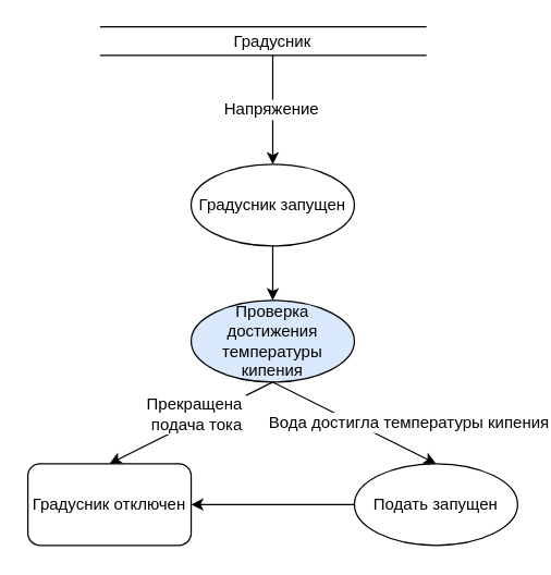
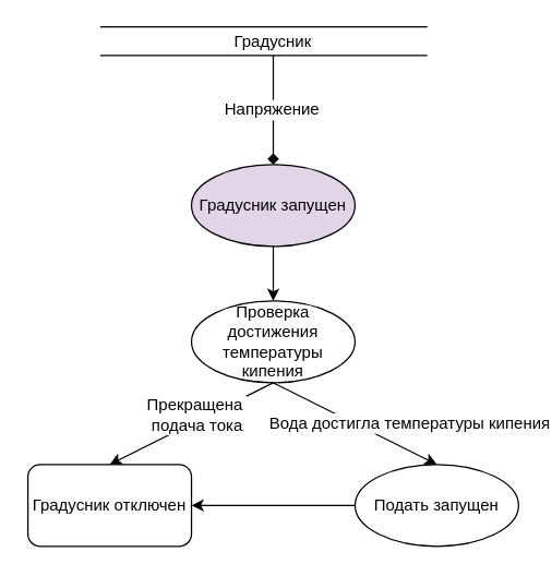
  <mxCell id="0" />
  <mxCell id="1" parent="0" />
  <mxCell id="2" value="" style="shape=link;html=1;width=21;" edge="1" parent="1"><mxGeometry width="50" height="50" relative="1" as="geometry"><mxPoint x="73" y="29.5" as="sourcePoint" /><mxPoint x="313" y="29.5" as="targetPoint" /></mxGeometry></mxCell>
- <mxCell id="3" style="edgeStyle=orthogonalEdgeStyle;rounded=0;orthogonalLoop=1;jettySize=auto;html=1;exitX=0.5;exitY=1;exitDx=0;exitDy=0;entryX=0.5;entryY=0;entryDx=0;entryDy=0;" edge="1" parent="1" source="5" target="7"><mxGeometry relative="1" as="geometry"><mxPoint x="200" y="70" as="targetPoint" /></mxGeometry></mxCell>
+ <mxCell id="3" style="edgeStyle=orthogonalEdgeStyle;rounded=0;orthogonalLoop=1;jettySize=auto;html=1;exitX=0.5;exitY=1;exitDx=0;exitDy=0;entryX=0.5;entryY=0;entryDx=0;entryDy=0;endArrow=diamond;" edge="1" parent="1" source="5" target="7"><mxGeometry relative="1" as="geometry"><mxPoint x="200" y="70" as="targetPoint" /></mxGeometry></mxCell>
  <mxCell id="4" value="Напряжение" style="text;html=1;resizable=0;points=[];align=center;verticalAlign=middle;labelBackgroundColor=#ffffff;" vertex="1" connectable="0" parent="3"><mxGeometry x="-0.025" y="-2" relative="1" as="geometry"><mxPoint as="offset" /></mxGeometry></mxCell>
  <mxCell id="5" value="Градусник" style="text;html=1;strokeColor=none;fillColor=none;align=center;verticalAlign=middle;whiteSpace=wrap;rounded=0;" vertex="1" parent="1"><mxGeometry x="100" y="20" width="200" height="20" as="geometry" /></mxCell>
  <mxCell id="6" style="edgeStyle=orthogonalEdgeStyle;rounded=0;orthogonalLoop=1;jettySize=auto;html=1;exitX=0.5;exitY=1;exitDx=0;exitDy=0;" edge="1" parent="1" source="7"><mxGeometry relative="1" as="geometry"><mxPoint x="200" y="220" as="targetPoint" /></mxGeometry></mxCell>
- <mxCell id="7" value="Градусник запущен" style="ellipse;whiteSpace=wrap;html=1;" vertex="1" parent="1"><mxGeometry x="140" y="120" width="120" height="60" as="geometry" /></mxCell>
- <mxCell id="8" value="Проверка достижения температуры кипения" style="ellipse;whiteSpace=wrap;html=1;fillColor=#dae8fc;" vertex="1" parent="1"><mxGeometry x="140" y="220" width="120" height="60" as="geometry" /></mxCell>
+ <mxCell id="7" value="Градусник запущен" style="ellipse;whiteSpace=wrap;html=1;fillColor=#e1d5e7;" vertex="1" parent="1"><mxGeometry x="140" y="120" width="120" height="60" as="geometry" /></mxCell>
+ <mxCell id="8" value="Проверка достижения температуры кипения" style="ellipse;whiteSpace=wrap;html=1;" vertex="1" parent="1"><mxGeometry x="140" y="220" width="120" height="60" as="geometry" /></mxCell>
  <mxCell id="9" value="" style="endArrow=classic;html=1;exitX=0.5;exitY=1;exitDx=0;exitDy=0;entryX=0.5;entryY=0;entryDx=0;entryDy=0;" edge="1" parent="1" source="8" target="11"><mxGeometry width="50" height="50" relative="1" as="geometry"><mxPoint x="200" y="360" as="sourcePoint" /><mxPoint x="200" y="340" as="targetPoint" /></mxGeometry></mxCell>
  <mxCell id="10" value="Прекращена&amp;nbsp;&lt;br&gt;подача тока&lt;br&gt;" style="text;html=1;resizable=0;points=[];align=center;verticalAlign=middle;labelBackgroundColor=#ffffff;" vertex="1" connectable="0" parent="9"><mxGeometry x="-0.093" y="-4" relative="1" as="geometry"><mxPoint as="offset" /></mxGeometry></mxCell>
  <mxCell id="11" value="Градусник отключен" style="whiteSpace=wrap;html=1;rounded=1;" vertex="1" parent="1"><mxGeometry x="20" y="340" width="120" height="60" as="geometry" /></mxCell>
  <mxCell id="12" style="edgeStyle=orthogonalEdgeStyle;rounded=0;orthogonalLoop=1;jettySize=auto;html=1;exitX=0;exitY=0.5;exitDx=0;exitDy=0;entryX=1;entryY=0.5;entryDx=0;entryDy=0;" edge="1" parent="1" source="13" target="11"><mxGeometry relative="1" as="geometry" /></mxCell>
  <mxCell id="13" value="Подать запущен" style="ellipse;whiteSpace=wrap;html=1;" vertex="1" parent="1"><mxGeometry x="260" y="340" width="120" height="60" as="geometry" /></mxCell>
  <mxCell id="14" value="" style="endArrow=classic;html=1;exitX=0.5;exitY=1;exitDx=0;exitDy=0;entryX=0.5;entryY=0;entryDx=0;entryDy=0;" edge="1" parent="1" source="8" target="13"><mxGeometry width="50" height="50" relative="1" as="geometry"><mxPoint x="210" y="460" as="sourcePoint" /><mxPoint x="260" y="410" as="targetPoint" /></mxGeometry></mxCell>
  <mxCell id="15" value="Вода достигла температуры кипения&lt;br&gt;" style="text;html=1;resizable=0;points=[];align=center;verticalAlign=middle;labelBackgroundColor=#ffffff;" vertex="1" connectable="0" parent="14"><mxGeometry x="0.06" y="1" relative="1" as="geometry"><mxPoint x="36" y="-1" as="offset" /></mxGeometry></mxCell>
